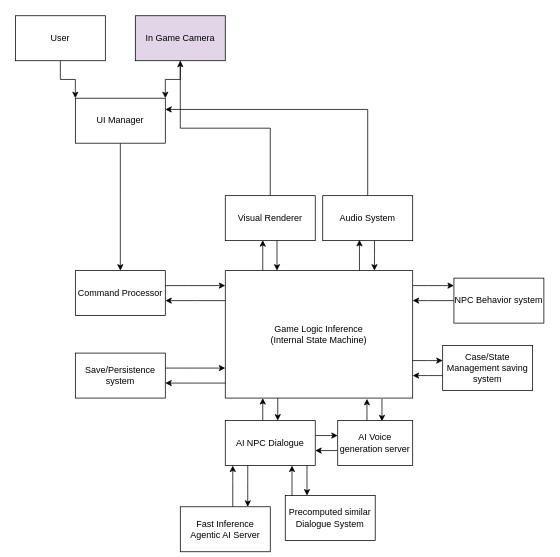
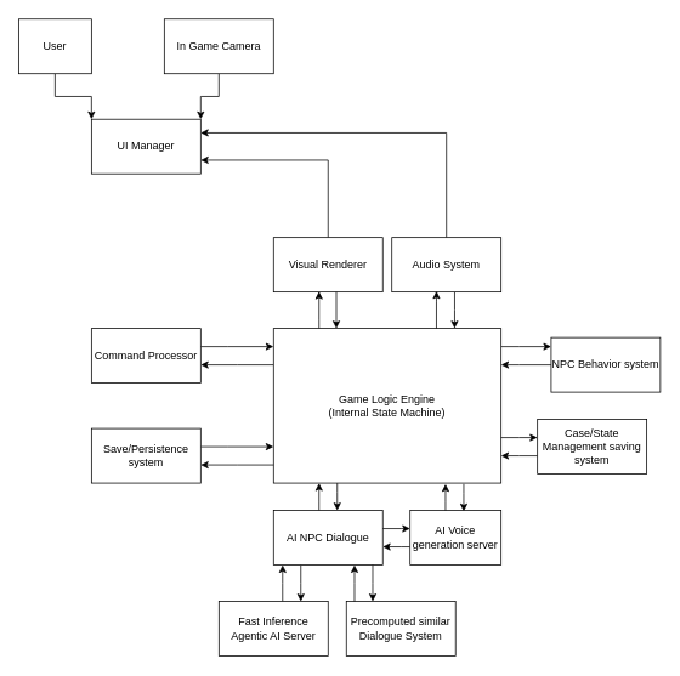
  <mxCell id="0" />
  <mxCell id="1" parent="0" />
  <mxCell id="2" style="edgeStyle=orthogonalEdgeStyle;rounded=0;orthogonalLoop=1;jettySize=auto;html=1;exitX=0.5;exitY=1;exitDx=0;exitDy=0;entryX=0;entryY=0;entryDx=0;entryDy=0;" parent="1" source="3" target="5" edge="1"><mxGeometry relative="1" as="geometry" /></mxCell>
- <mxCell id="3" value="User" style="rounded=0;whiteSpace=wrap;html=1;" parent="1" vertex="1"><mxGeometry x="20" y="20" width="120" height="60" as="geometry" /></mxCell>
- <mxCell id="4" value="" style="edgeStyle=orthogonalEdgeStyle;rounded=0;orthogonalLoop=1;jettySize=auto;html=1;" parent="1" source="5" target="7" edge="1"><mxGeometry relative="1" as="geometry"><Array as="points"><mxPoint x="160" y="260" /><mxPoint x="160" y="260" /></Array></mxGeometry></mxCell>
+ <mxCell id="3" value="User" style="rounded=0;whiteSpace=wrap;html=1;" parent="1" vertex="1"><mxGeometry x="20" y="20" width="80" height="60" as="geometry" /></mxCell>
  <mxCell id="5" value="UI Manager" style="rounded=0;whiteSpace=wrap;html=1;" parent="1" vertex="1"><mxGeometry x="100" y="130" width="120" height="60" as="geometry" /></mxCell>
  <mxCell id="6" value="" style="edgeStyle=orthogonalEdgeStyle;rounded=0;orthogonalLoop=1;jettySize=auto;html=1;" parent="1" source="7" target="14" edge="1"><mxGeometry relative="1" as="geometry"><Array as="points"><mxPoint x="250" y="380" /><mxPoint x="250" y="380" /></Array></mxGeometry></mxCell>
  <mxCell id="7" value="Command Processor" style="rounded=0;whiteSpace=wrap;html=1;" parent="1" vertex="1"><mxGeometry x="100" y="360" width="120" height="60" as="geometry" /></mxCell>
  <mxCell id="8" style="edgeStyle=orthogonalEdgeStyle;rounded=0;orthogonalLoop=1;jettySize=auto;html=1;exitX=0.5;exitY=1;exitDx=0;exitDy=0;entryX=1;entryY=0;entryDx=0;entryDy=0;" parent="1" source="9" target="5" edge="1"><mxGeometry relative="1" as="geometry" /></mxCell>
- <mxCell id="9" value="In Game Camera" style="rounded=0;whiteSpace=wrap;html=1;fillColor=#e1d5e7;" parent="1" vertex="1"><mxGeometry x="180" y="20" width="120" height="60" as="geometry" /></mxCell>
+ <mxCell id="9" value="In Game Camera" style="rounded=0;whiteSpace=wrap;html=1;" parent="1" vertex="1"><mxGeometry x="180" y="20" width="120" height="60" as="geometry" /></mxCell>
  <mxCell id="10" value="" style="edgeStyle=orthogonalEdgeStyle;rounded=0;orthogonalLoop=1;jettySize=auto;html=1;" parent="1" source="14" target="7" edge="1"><mxGeometry relative="1" as="geometry"><Array as="points"><mxPoint x="260" y="400" /><mxPoint x="260" y="400" /></Array></mxGeometry></mxCell>
  <mxCell id="11" value="" style="edgeStyle=orthogonalEdgeStyle;rounded=0;orthogonalLoop=1;jettySize=auto;html=1;" parent="1" target="16" edge="1"><mxGeometry relative="1" as="geometry"><Array as="points"><mxPoint x="570" y="380" /><mxPoint x="570" y="380" /></Array><mxPoint x="550" y="380" as="sourcePoint" /></mxGeometry></mxCell>
  <mxCell id="12" value="" style="edgeStyle=orthogonalEdgeStyle;rounded=0;orthogonalLoop=1;jettySize=auto;html=1;" parent="1" target="19" edge="1"><mxGeometry relative="1" as="geometry"><Array as="points"><mxPoint x="370" y="540" /><mxPoint x="370" y="540" /></Array><mxPoint x="370" y="530" as="sourcePoint" /></mxGeometry></mxCell>
  <mxCell id="13" style="edgeStyle=orthogonalEdgeStyle;rounded=0;orthogonalLoop=1;jettySize=auto;html=1;entryX=0.675;entryY=0.989;entryDx=0;entryDy=0;entryPerimeter=0;" parent="1" edge="1"><mxGeometry relative="1" as="geometry"><Array as="points"><mxPoint x="350" y="350" /><mxPoint x="350" y="350" /></Array><mxPoint x="350" y="360" as="sourcePoint" /><mxPoint x="350" y="319.34" as="targetPoint" /></mxGeometry></mxCell>
- <mxCell id="14" value="Game Logic Inference&lt;div&gt;(Internal State Machine)&lt;/div&gt;" style="rounded=0;whiteSpace=wrap;html=1;" parent="1" vertex="1"><mxGeometry x="300" y="360" width="250" height="170" as="geometry" /></mxCell>
+ <mxCell id="14" value="Game Logic Engine&lt;div&gt;(Internal State Machine)&lt;/div&gt;" style="rounded=0;whiteSpace=wrap;html=1;" parent="1" vertex="1"><mxGeometry x="300" y="360" width="250" height="170" as="geometry" /></mxCell>
  <mxCell id="15" value="" style="edgeStyle=orthogonalEdgeStyle;rounded=0;orthogonalLoop=1;jettySize=auto;html=1;" parent="1" source="16" edge="1"><mxGeometry relative="1" as="geometry"><Array as="points"><mxPoint x="570" y="400" /><mxPoint x="570" y="400" /></Array><mxPoint x="550" y="400" as="targetPoint" /></mxGeometry></mxCell>
  <mxCell id="16" value="NPC Behavior system" style="rounded=0;whiteSpace=wrap;html=1;" parent="1" vertex="1"><mxGeometry x="605" y="370" width="120" height="60" as="geometry" /></mxCell>
  <mxCell id="17" value="" style="edgeStyle=orthogonalEdgeStyle;rounded=0;orthogonalLoop=1;jettySize=auto;html=1;" parent="1" source="19" edge="1"><mxGeometry relative="1" as="geometry"><Array as="points"><mxPoint x="350" y="550" /><mxPoint x="350" y="550" /></Array><mxPoint x="350" y="530" as="targetPoint" /></mxGeometry></mxCell>
  <mxCell id="18" value="" style="edgeStyle=orthogonalEdgeStyle;rounded=0;orthogonalLoop=1;jettySize=auto;html=1;entryX=0.75;entryY=0;entryDx=0;entryDy=0;" parent="1" source="19" target="21" edge="1"><mxGeometry relative="1" as="geometry"><Array as="points"><mxPoint x="330" y="640" /><mxPoint x="330" y="640" /></Array></mxGeometry></mxCell>
  <mxCell id="19" value="AI NPC Dialogue" style="rounded=0;whiteSpace=wrap;html=1;" parent="1" vertex="1"><mxGeometry x="300" y="560" width="120" height="60" as="geometry" /></mxCell>
  <mxCell id="20" value="" style="edgeStyle=orthogonalEdgeStyle;rounded=0;orthogonalLoop=1;jettySize=auto;html=1;" parent="1" source="21" target="19" edge="1"><mxGeometry relative="1" as="geometry"><Array as="points"><mxPoint x="310" y="640" /><mxPoint x="310" y="640" /></Array></mxGeometry></mxCell>
- <mxCell id="21" value="Fast Inference Agentic AI Server" style="rounded=0;whiteSpace=wrap;html=1;" parent="1" vertex="1"><mxGeometry x="240" y="675" width="120" height="60" as="geometry" /></mxCell>
- <mxCell id="22" style="edgeStyle=orthogonalEdgeStyle;rounded=0;orthogonalLoop=1;jettySize=auto;html=1;exitX=0.5;exitY=0;exitDx=0;exitDy=0;" parent="1" source="23" target="9" edge="1"><mxGeometry relative="1" as="geometry" /></mxCell>
+ <mxCell id="21" value="Fast Inference Agentic AI Server" style="rounded=0;whiteSpace=wrap;html=1;" parent="1" vertex="1"><mxGeometry x="240" y="660" width="120" height="60" as="geometry" /></mxCell>
+ <mxCell id="22" style="edgeStyle=orthogonalEdgeStyle;rounded=0;orthogonalLoop=1;jettySize=auto;html=1;entryX=1;entryY=0.75;entryDx=0;entryDy=0;exitX=0.5;exitY=0;exitDx=0;exitDy=0;" parent="1" source="23" target="5" edge="1"><mxGeometry relative="1" as="geometry" /></mxCell>
  <mxCell id="23" value="Visual Renderer" style="rounded=0;whiteSpace=wrap;html=1;" parent="1" vertex="1"><mxGeometry x="300" y="260" width="120" height="60" as="geometry" /></mxCell>
  <mxCell id="24" style="edgeStyle=orthogonalEdgeStyle;rounded=0;orthogonalLoop=1;jettySize=auto;html=1;" parent="1" edge="1"><mxGeometry relative="1" as="geometry"><Array as="points"><mxPoint x="499" y="340" /><mxPoint x="499" y="340" /></Array><mxPoint x="499" y="320" as="sourcePoint" /><mxPoint x="499" y="360" as="targetPoint" /></mxGeometry></mxCell>
  <mxCell id="25" style="edgeStyle=orthogonalEdgeStyle;rounded=0;orthogonalLoop=1;jettySize=auto;html=1;entryX=1;entryY=0.25;entryDx=0;entryDy=0;exitX=0.5;exitY=0;exitDx=0;exitDy=0;" parent="1" source="26" target="5" edge="1"><mxGeometry relative="1" as="geometry"><Array as="points"><mxPoint x="490" y="145" /></Array></mxGeometry></mxCell>
  <mxCell id="26" value="Audio System" style="rounded=0;whiteSpace=wrap;html=1;" parent="1" vertex="1"><mxGeometry x="430" y="260" width="120" height="60" as="geometry" /></mxCell>
  <mxCell id="27" style="edgeStyle=orthogonalEdgeStyle;rounded=0;orthogonalLoop=1;jettySize=auto;html=1;entryX=0.675;entryY=0.989;entryDx=0;entryDy=0;entryPerimeter=0;" parent="1" edge="1"><mxGeometry relative="1" as="geometry"><mxPoint x="479" y="360" as="sourcePoint" /><mxPoint x="479" y="319" as="targetPoint" /><Array as="points"><mxPoint x="479" y="330" /><mxPoint x="479" y="330" /></Array></mxGeometry></mxCell>
  <mxCell id="28" style="edgeStyle=orthogonalEdgeStyle;rounded=0;orthogonalLoop=1;jettySize=auto;html=1;" parent="1" edge="1"><mxGeometry relative="1" as="geometry"><mxPoint x="369" y="320" as="sourcePoint" /><mxPoint x="369" y="360" as="targetPoint" /><Array as="points"><mxPoint x="369" y="350" /><mxPoint x="369" y="350" /></Array></mxGeometry></mxCell>
  <mxCell id="29" value="" style="edgeStyle=orthogonalEdgeStyle;rounded=0;orthogonalLoop=1;jettySize=auto;html=1;" edge="1" parent="1" source="30"><mxGeometry relative="1" as="geometry"><Array as="points"><mxPoint x="250" y="490" /><mxPoint x="250" y="490" /></Array><mxPoint x="300" y="490" as="targetPoint" /></mxGeometry></mxCell>
  <mxCell id="30" value="Save/Persistence system" style="rounded=0;whiteSpace=wrap;html=1;" vertex="1" parent="1"><mxGeometry x="100" y="470" width="120" height="60" as="geometry" /></mxCell>
  <mxCell id="31" value="" style="edgeStyle=orthogonalEdgeStyle;rounded=0;orthogonalLoop=1;jettySize=auto;html=1;" edge="1" parent="1" target="30"><mxGeometry relative="1" as="geometry"><Array as="points"><mxPoint x="260" y="510" /><mxPoint x="260" y="510" /></Array><mxPoint x="300" y="510" as="sourcePoint" /></mxGeometry></mxCell>
  <mxCell id="32" value="" style="edgeStyle=orthogonalEdgeStyle;rounded=0;orthogonalLoop=1;jettySize=auto;html=1;" edge="1" parent="1" target="34"><mxGeometry relative="1" as="geometry"><Array as="points"><mxPoint x="570" y="480" /><mxPoint x="570" y="480" /></Array><mxPoint x="550" y="480" as="sourcePoint" /></mxGeometry></mxCell>
  <mxCell id="33" value="" style="edgeStyle=orthogonalEdgeStyle;rounded=0;orthogonalLoop=1;jettySize=auto;html=1;" edge="1" parent="1" source="34"><mxGeometry relative="1" as="geometry"><Array as="points"><mxPoint x="570" y="500" /><mxPoint x="570" y="500" /></Array><mxPoint x="550" y="500" as="targetPoint" /></mxGeometry></mxCell>
  <mxCell id="34" value="Case/State Management saving system" style="rounded=0;whiteSpace=wrap;html=1;" vertex="1" parent="1"><mxGeometry x="590" y="460" width="120" height="60" as="geometry" /></mxCell>
  <mxCell id="35" value="Precomputed similar Dialogue System" style="rounded=0;whiteSpace=wrap;html=1;" vertex="1" parent="1"><mxGeometry x="380" y="660" width="120" height="60" as="geometry" /></mxCell>
  <mxCell id="36" value="" style="edgeStyle=orthogonalEdgeStyle;rounded=0;orthogonalLoop=1;jettySize=auto;html=1;" edge="1" parent="1"><mxGeometry relative="1" as="geometry"><Array as="points"><mxPoint x="509" y="541" /><mxPoint x="509" y="541" /></Array><mxPoint x="509" y="531" as="sourcePoint" /><mxPoint x="509" y="561" as="targetPoint" /></mxGeometry></mxCell>
  <mxCell id="37" value="" style="edgeStyle=orthogonalEdgeStyle;rounded=0;orthogonalLoop=1;jettySize=auto;html=1;" edge="1" parent="1"><mxGeometry relative="1" as="geometry"><Array as="points"><mxPoint x="489" y="551" /><mxPoint x="489" y="551" /></Array><mxPoint x="489" y="561" as="sourcePoint" /><mxPoint x="489" y="531" as="targetPoint" /></mxGeometry></mxCell>
  <mxCell id="38" value="" style="edgeStyle=orthogonalEdgeStyle;rounded=0;orthogonalLoop=1;jettySize=auto;html=1;" edge="1" parent="1" target="40"><mxGeometry relative="1" as="geometry"><Array as="points"><mxPoint x="440" y="580" /><mxPoint x="440" y="580" /></Array><mxPoint x="420" y="580" as="sourcePoint" /></mxGeometry></mxCell>
  <mxCell id="39" value="" style="edgeStyle=orthogonalEdgeStyle;rounded=0;orthogonalLoop=1;jettySize=auto;html=1;" edge="1" parent="1" source="40"><mxGeometry relative="1" as="geometry"><Array as="points"><mxPoint x="440" y="600" /><mxPoint x="440" y="600" /></Array><mxPoint x="420" y="600" as="targetPoint" /></mxGeometry></mxCell>
  <mxCell id="40" value="AI Voice generation server" style="rounded=0;whiteSpace=wrap;html=1;" vertex="1" parent="1"><mxGeometry x="450" y="560" width="100" height="60" as="geometry" /></mxCell>
  <mxCell id="41" value="" style="edgeStyle=orthogonalEdgeStyle;rounded=0;orthogonalLoop=1;jettySize=auto;html=1;entryX=0.75;entryY=0;entryDx=0;entryDy=0;" edge="1" parent="1"><mxGeometry relative="1" as="geometry"><Array as="points"><mxPoint x="409" y="640" /><mxPoint x="409" y="640" /></Array><mxPoint x="409" y="620" as="sourcePoint" /><mxPoint x="409" y="660" as="targetPoint" /></mxGeometry></mxCell>
  <mxCell id="42" value="" style="edgeStyle=orthogonalEdgeStyle;rounded=0;orthogonalLoop=1;jettySize=auto;html=1;" edge="1" parent="1"><mxGeometry relative="1" as="geometry"><Array as="points"><mxPoint x="389" y="640" /><mxPoint x="389" y="640" /></Array><mxPoint x="389" y="660" as="sourcePoint" /><mxPoint x="389" y="620" as="targetPoint" /></mxGeometry></mxCell>
